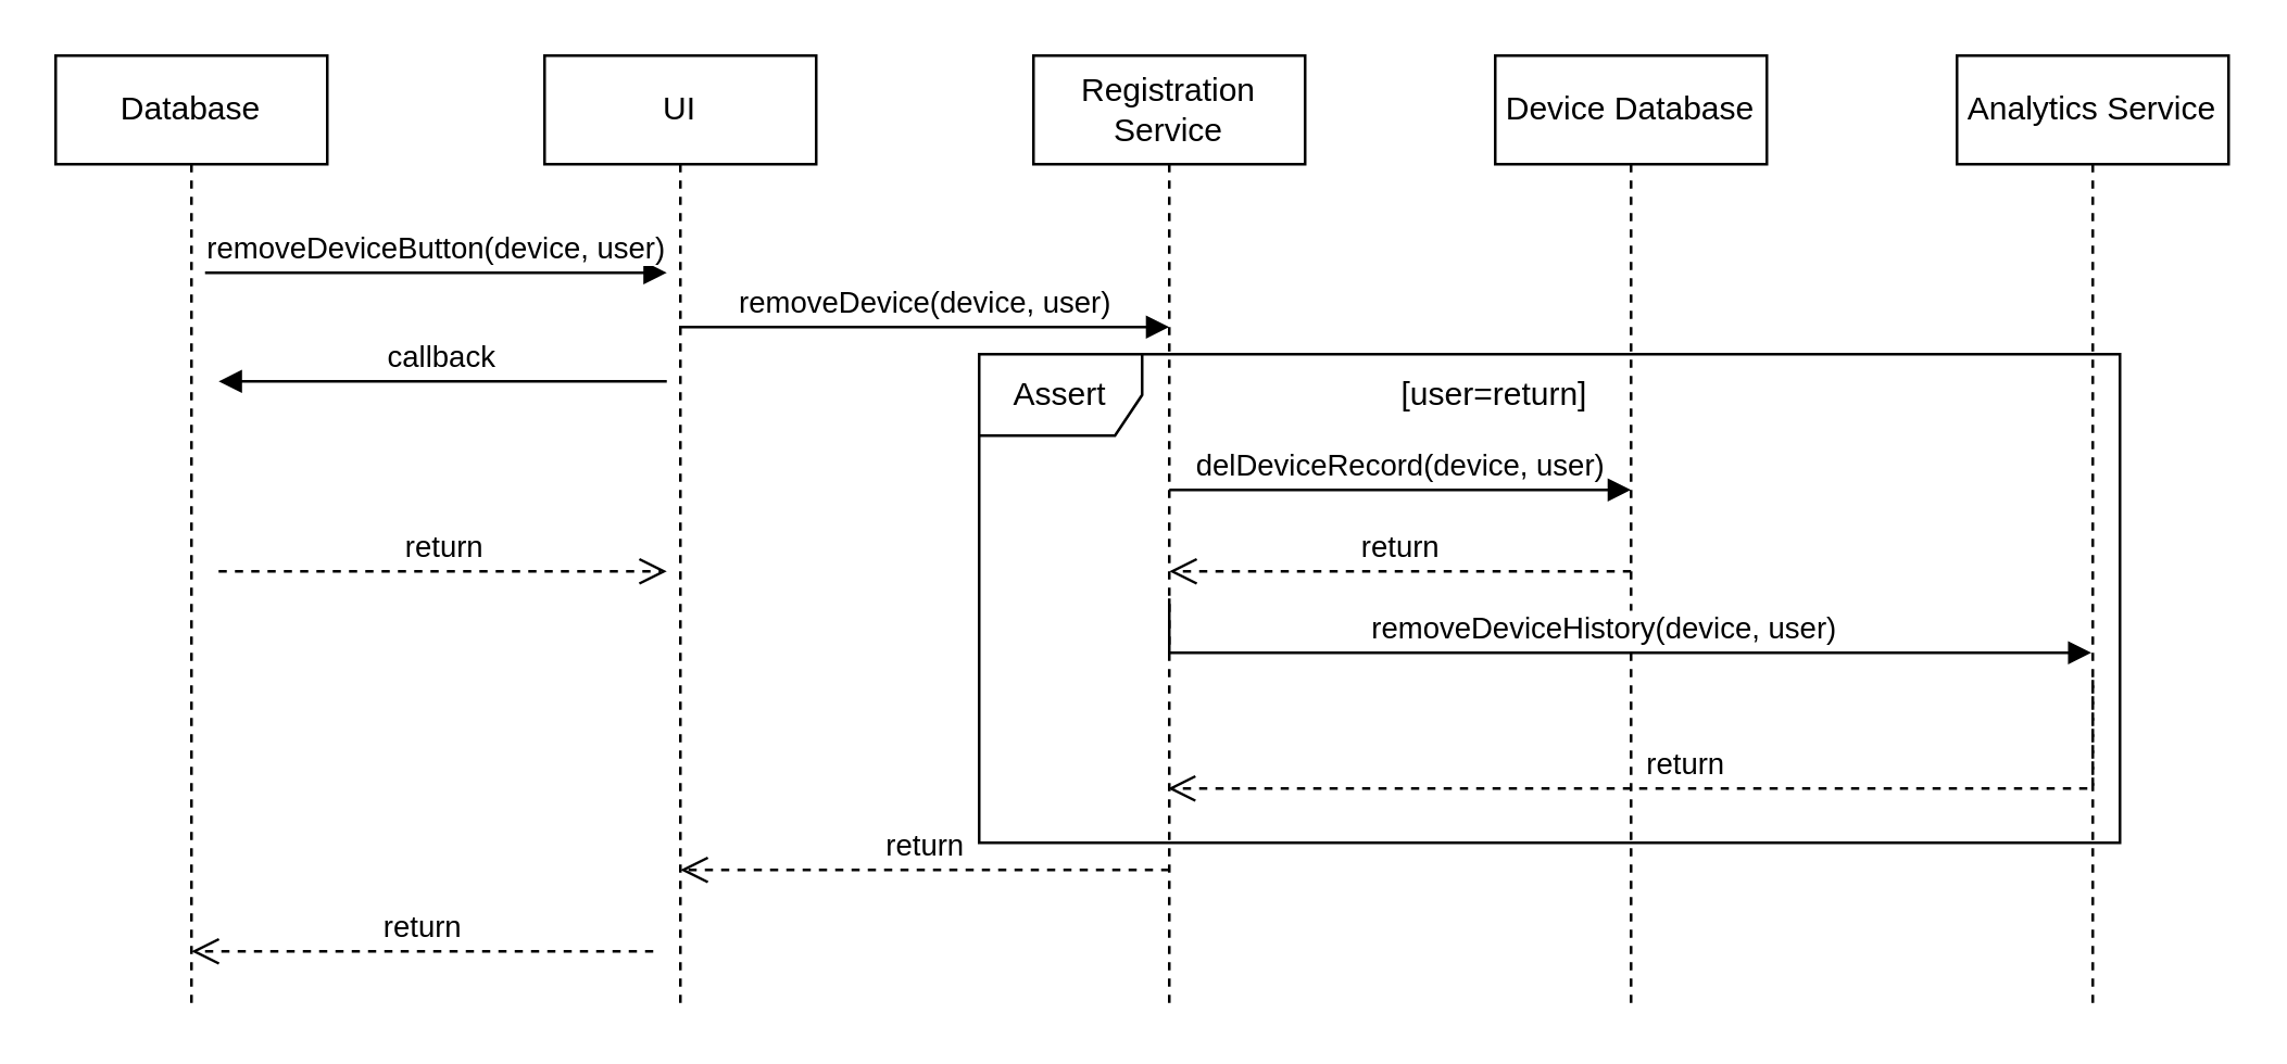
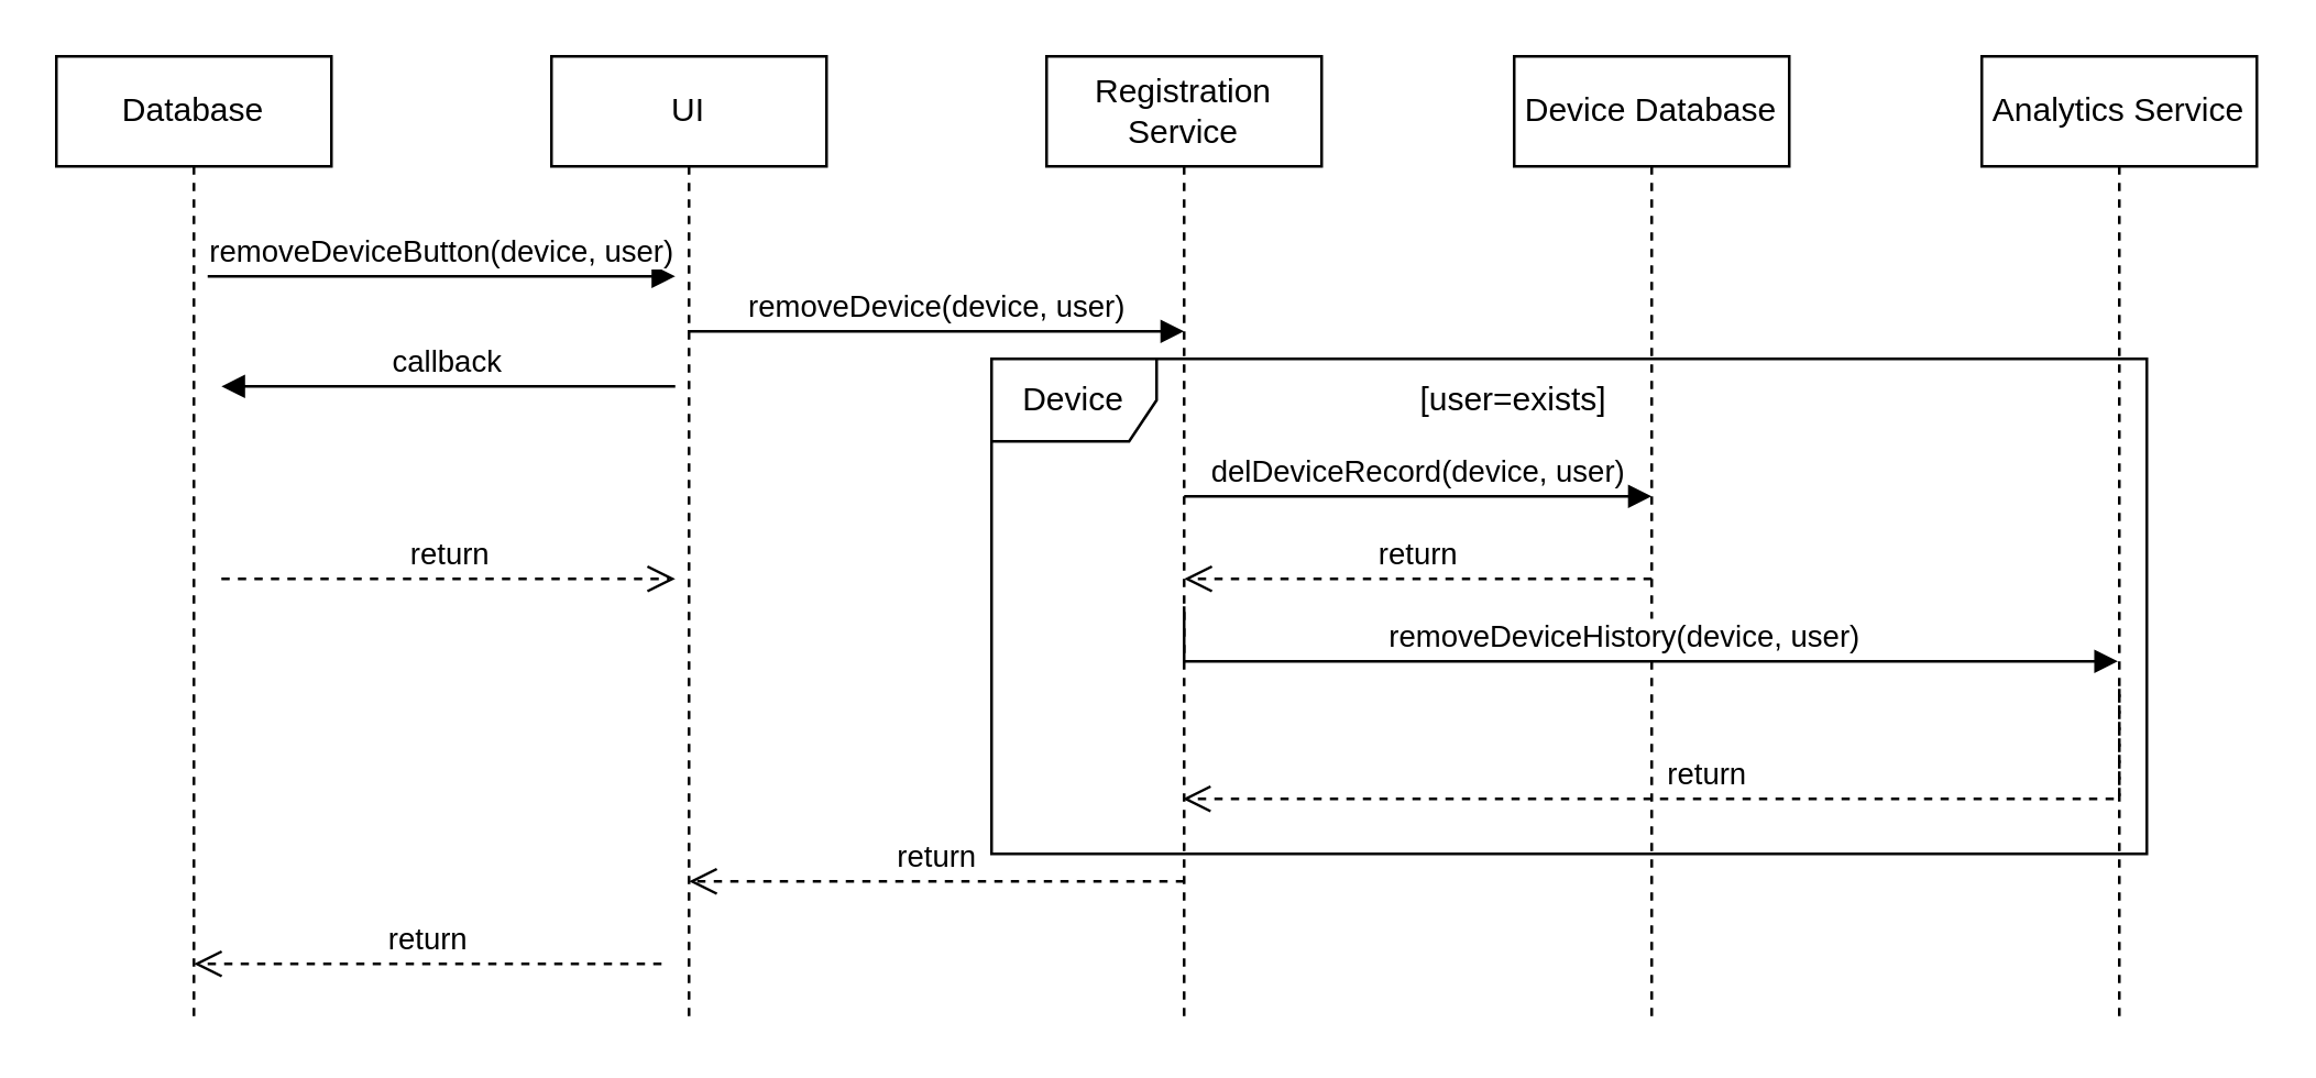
  <mxCell id="0" />
  <mxCell id="1" parent="0" />
  <mxCell id="2" value="Database" style="shape=umlLifeline;perimeter=lifelinePerimeter;whiteSpace=wrap;html=1;container=0;dropTarget=0;collapsible=0;recursiveResize=0;outlineConnect=0;portConstraint=eastwest;newEdgeStyle={&quot;edgeStyle&quot;:&quot;elbowEdgeStyle&quot;,&quot;elbow&quot;:&quot;vertical&quot;,&quot;curved&quot;:0,&quot;rounded&quot;:0};" parent="1" vertex="1"><mxGeometry x="20" y="20" width="100" height="350" as="geometry" /></mxCell>
  <mxCell id="3" value="UI" style="shape=umlLifeline;perimeter=lifelinePerimeter;whiteSpace=wrap;html=1;container=0;dropTarget=0;collapsible=0;recursiveResize=0;outlineConnect=0;portConstraint=eastwest;newEdgeStyle={&quot;edgeStyle&quot;:&quot;elbowEdgeStyle&quot;,&quot;elbow&quot;:&quot;vertical&quot;,&quot;curved&quot;:0,&quot;rounded&quot;:0};" parent="1" vertex="1"><mxGeometry x="200" y="20" width="100" height="350" as="geometry" /></mxCell>
  <mxCell id="4" value="removeDeviceButton(device, user)" style="html=1;verticalAlign=bottom;endArrow=block;edgeStyle=elbowEdgeStyle;elbow=vertical;curved=0;rounded=0;" parent="1" edge="1"><mxGeometry relative="1" as="geometry"><mxPoint x="75" y="100" as="sourcePoint" /><Array as="points"><mxPoint x="160" y="100" /></Array><mxPoint x="245" y="100" as="targetPoint" /></mxGeometry></mxCell>
  <mxCell id="5" value="return" style="html=1;verticalAlign=bottom;endArrow=open;dashed=1;endSize=8;edgeStyle=elbowEdgeStyle;elbow=vertical;curved=0;rounded=0;" parent="1" edge="1"><mxGeometry relative="1" as="geometry"><mxPoint x="70" y="350" as="targetPoint" /><Array as="points"><mxPoint x="165" y="350" /></Array><mxPoint x="240" y="350" as="sourcePoint" /></mxGeometry></mxCell>
  <mxCell id="6" value="callback" style="html=1;verticalAlign=bottom;endArrow=block;edgeStyle=elbowEdgeStyle;elbow=vertical;curved=0;rounded=0;" parent="1" edge="1"><mxGeometry relative="1" as="geometry"><mxPoint x="245" y="140" as="sourcePoint" /><Array as="points"><mxPoint x="170" y="140" /></Array><mxPoint x="80" y="140" as="targetPoint" /></mxGeometry></mxCell>
  <mxCell id="7" value="return" style="html=1;verticalAlign=bottom;endArrow=open;dashed=1;endSize=8;edgeStyle=elbowEdgeStyle;elbow=vertical;curved=0;rounded=0;" parent="1" edge="1"><mxGeometry relative="1" as="geometry"><mxPoint x="245" y="210" as="targetPoint" /><Array as="points"><mxPoint x="160" y="210" /></Array><mxPoint x="80" y="210" as="sourcePoint" /></mxGeometry></mxCell>
  <mxCell id="8" value="Registration Service" style="shape=umlLifeline;perimeter=lifelinePerimeter;whiteSpace=wrap;html=1;container=0;dropTarget=0;collapsible=0;recursiveResize=0;outlineConnect=0;portConstraint=eastwest;newEdgeStyle={&quot;edgeStyle&quot;:&quot;elbowEdgeStyle&quot;,&quot;elbow&quot;:&quot;vertical&quot;,&quot;curved&quot;:0,&quot;rounded&quot;:0};" vertex="1" parent="1"><mxGeometry x="380" y="20" width="100" height="350" as="geometry" /></mxCell>
  <mxCell id="9" value="Device Database" style="shape=umlLifeline;perimeter=lifelinePerimeter;whiteSpace=wrap;html=1;container=0;dropTarget=0;collapsible=0;recursiveResize=0;outlineConnect=0;portConstraint=eastwest;newEdgeStyle={&quot;edgeStyle&quot;:&quot;elbowEdgeStyle&quot;,&quot;elbow&quot;:&quot;vertical&quot;,&quot;curved&quot;:0,&quot;rounded&quot;:0};" vertex="1" parent="1"><mxGeometry x="550" y="20" width="100" height="350" as="geometry" /></mxCell>
  <mxCell id="10" value="Analytics Service" style="shape=umlLifeline;perimeter=lifelinePerimeter;whiteSpace=wrap;html=1;container=0;dropTarget=0;collapsible=0;recursiveResize=0;outlineConnect=0;portConstraint=eastwest;newEdgeStyle={&quot;edgeStyle&quot;:&quot;elbowEdgeStyle&quot;,&quot;elbow&quot;:&quot;vertical&quot;,&quot;curved&quot;:0,&quot;rounded&quot;:0};" vertex="1" parent="1"><mxGeometry x="720" y="20" width="100" height="350" as="geometry" /></mxCell>
  <mxCell id="11" value="removeDevice(device, user)" style="html=1;verticalAlign=bottom;endArrow=block;edgeStyle=elbowEdgeStyle;elbow=vertical;curved=0;rounded=0;" edge="1" parent="1" source="3"><mxGeometry relative="1" as="geometry"><mxPoint x="260" y="120" as="sourcePoint" /><Array as="points"><mxPoint x="345" y="120" /></Array><mxPoint x="430" y="120" as="targetPoint" /></mxGeometry></mxCell>
  <mxCell id="12" value="delDeviceRecord(device, user)" style="html=1;verticalAlign=bottom;endArrow=block;edgeStyle=elbowEdgeStyle;elbow=vertical;curved=0;rounded=0;" edge="1" parent="1"><mxGeometry relative="1" as="geometry"><mxPoint x="430" y="180" as="sourcePoint" /><Array as="points"><mxPoint x="525" y="180" /></Array><mxPoint x="600" y="180" as="targetPoint" /></mxGeometry></mxCell>
  <mxCell id="13" value="removeDeviceHistory(device, user)" style="html=1;verticalAlign=bottom;endArrow=block;edgeStyle=elbowEdgeStyle;elbow=vertical;curved=0;rounded=0;" edge="1" parent="1" target="10"><mxGeometry relative="1" as="geometry"><mxPoint x="430" y="220" as="sourcePoint" /><Array as="points"><mxPoint x="480" y="240" /><mxPoint x="700" y="220" /><mxPoint x="525" y="190" /></Array><mxPoint x="600" y="190" as="targetPoint" /></mxGeometry></mxCell>
  <mxCell id="14" value="return" style="html=1;verticalAlign=bottom;endArrow=open;dashed=1;endSize=8;edgeStyle=elbowEdgeStyle;elbow=vertical;curved=0;rounded=0;" edge="1" parent="1"><mxGeometry relative="1" as="geometry"><mxPoint x="430" y="210" as="targetPoint" /><Array as="points"><mxPoint x="525" y="210" /></Array><mxPoint x="600" y="210" as="sourcePoint" /></mxGeometry></mxCell>
  <mxCell id="15" value="return" style="html=1;verticalAlign=bottom;endArrow=open;dashed=1;endSize=8;edgeStyle=elbowEdgeStyle;elbow=vertical;curved=0;rounded=0;" edge="1" parent="1" target="8"><mxGeometry relative="1" as="geometry"><mxPoint x="600" y="250" as="targetPoint" /><Array as="points"><mxPoint x="460" y="290" /><mxPoint x="460" y="270" /><mxPoint x="695" y="250" /></Array><mxPoint x="770" y="250" as="sourcePoint" /></mxGeometry></mxCell>
  <mxCell id="16" value="return" style="html=1;verticalAlign=bottom;endArrow=open;dashed=1;endSize=8;edgeStyle=elbowEdgeStyle;elbow=vertical;curved=0;rounded=0;" edge="1" parent="1"><mxGeometry relative="1" as="geometry"><mxPoint x="250" y="320" as="targetPoint" /><Array as="points"><mxPoint x="355" y="320" /></Array><mxPoint x="430" y="320" as="sourcePoint" /></mxGeometry></mxCell>
- <mxCell id="17" value="Assert" style="shape=umlFrame;whiteSpace=wrap;html=1;pointerEvents=0;" vertex="1" parent="1"><mxGeometry x="360" y="130" width="420" height="180" as="geometry" /></mxCell>
- <mxCell id="18" value="[user=return]" style="text;html=1;strokeColor=none;fillColor=none;align=center;verticalAlign=middle;whiteSpace=wrap;rounded=0;" vertex="1" parent="1"><mxGeometry x="520" y="130" width="60" height="30" as="geometry" /></mxCell>
+ <mxCell id="17" value="Device" style="shape=umlFrame;whiteSpace=wrap;html=1;pointerEvents=0;" vertex="1" parent="1"><mxGeometry x="360" y="130" width="420" height="180" as="geometry" /></mxCell>
+ <mxCell id="18" value="[user=exists]" style="text;html=1;strokeColor=none;fillColor=none;align=center;verticalAlign=middle;whiteSpace=wrap;rounded=0;" vertex="1" parent="1"><mxGeometry x="520" y="130" width="60" height="30" as="geometry" /></mxCell>
